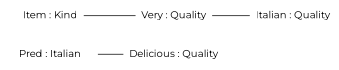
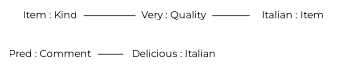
  graph {
    fontname=Montserrat
    rankdir=LR
    node [fontname=Montserrat shape=plaintext style=solid]
    edge [fontname=Montserrat style=solid]
-   n1 [label="Pred : Italian"]
-   n2 [label="Delicious : Quality"]
+   n1 [label="Pred : Comment"]
+   n2 [label="Delicious : Italian"]
    n3 [label="Item : Kind"]
    n4 [label="Very : Quality"]
-   n5 [label="Italian : Quality"]
+   n5 [label="Italian : Item"]
    n1 -- n2
    n3 -- n4
    n4 -- n5
  }
